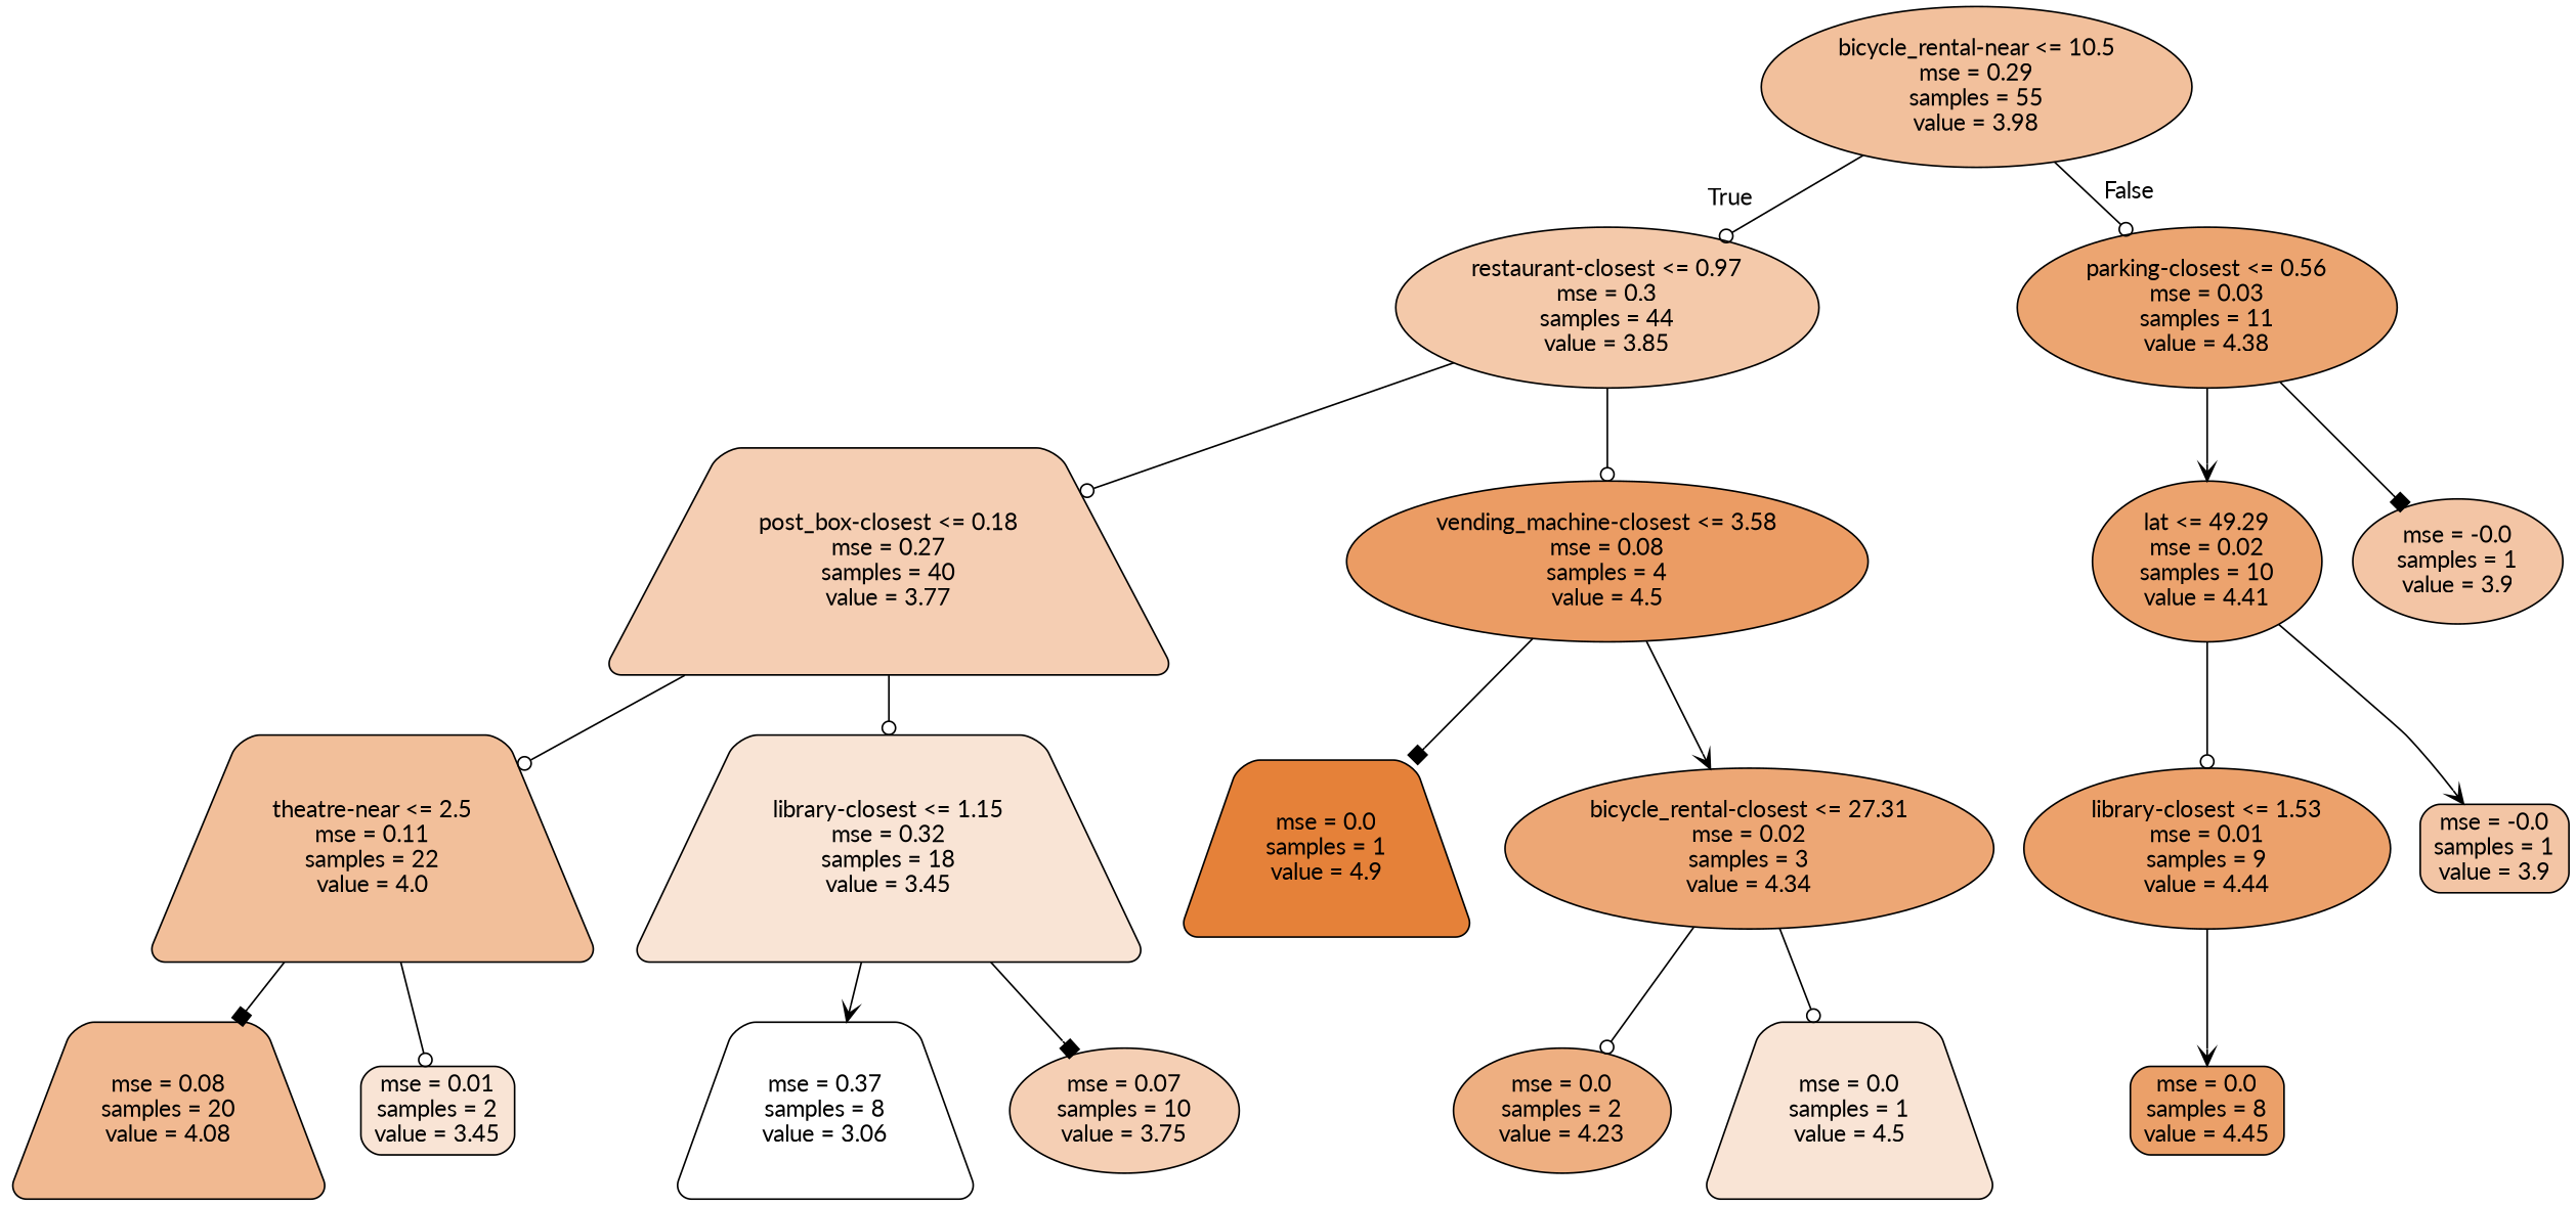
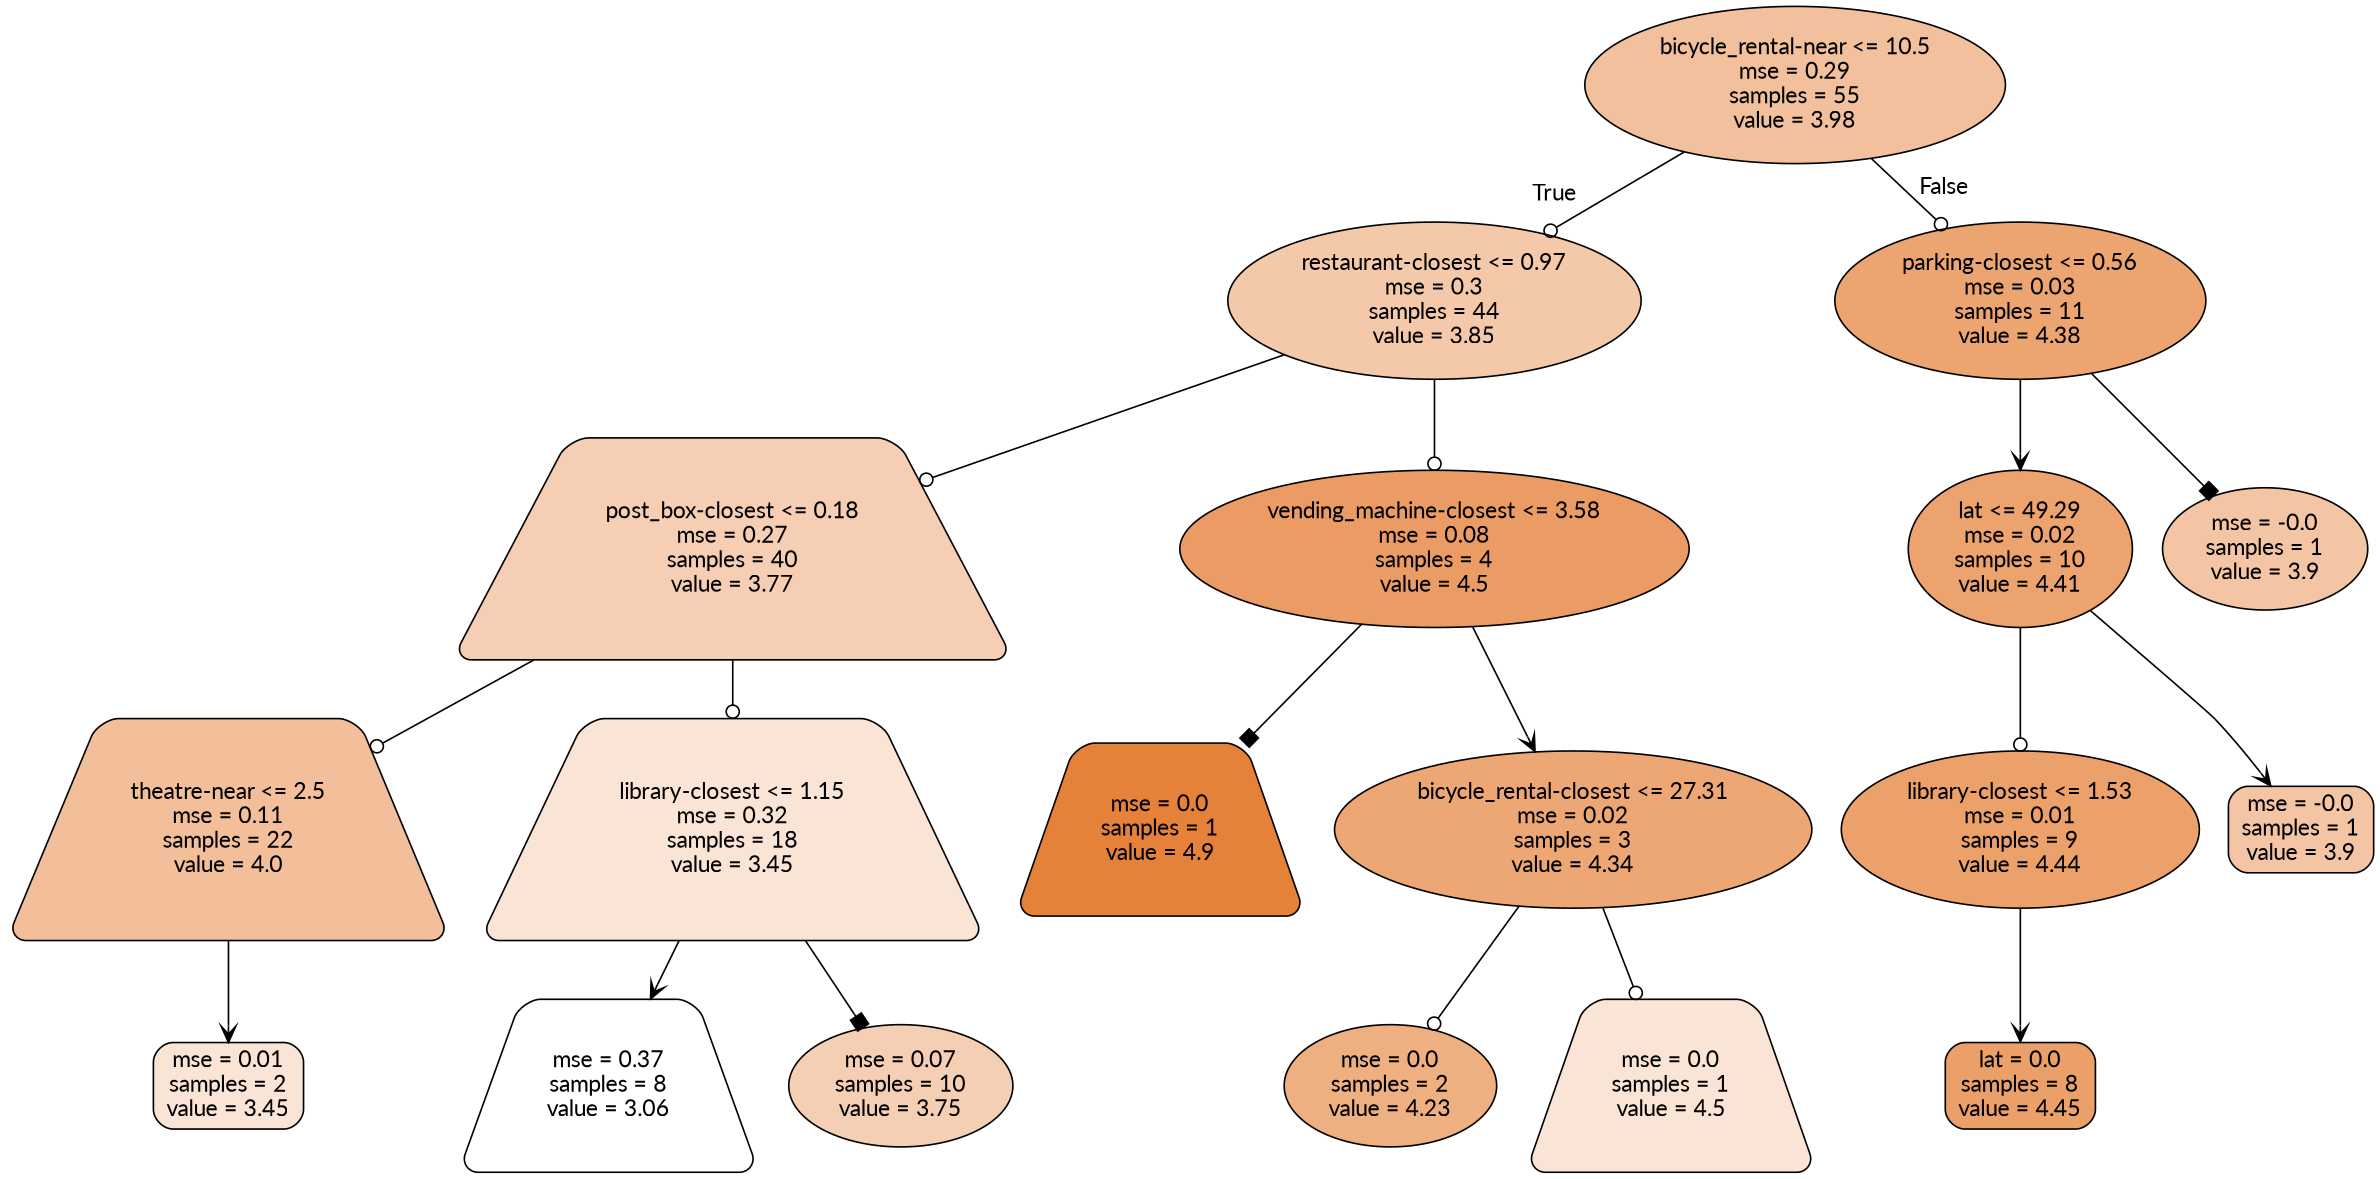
  digraph {
    fontname=Lato
    node [color=black fillcolor="#f9e4d5" fontname=Lato shape=ellipse style="filled, rounded"]
    edge [arrowhead=odot fontname=Lato]
    n1 [fillcolor="#f2c09c" label="bicycle_rental-near <= 10.5\nmse = 0.29\nsamples = 55\nvalue = 3.98"]
    n2 [fillcolor="#f4c9aa" label="restaurant-closest <= 0.97\nmse = 0.3\nsamples = 44\nvalue = 3.85"]
    n3 [fillcolor="#eca571" label="parking-closest <= 0.56\nmse = 0.03\nsamples = 11\nvalue = 4.38"]
    n4 [fillcolor="#f5ceb3" label="post_box-closest <= 0.18\nmse = 0.27\nsamples = 40\nvalue = 3.77" shape=trapezium]
    n5 [fillcolor="#eb9c64" label="vending_machine-closest <= 3.58\nmse = 0.08\nsamples = 4\nvalue = 4.5"]
    n6 [fillcolor="#eca36e" label="lat <= 49.29\nmse = 0.02\nsamples = 10\nvalue = 4.41"]
    n7 [fillcolor="#f3c5a5" label="mse = -0.0\nsamples = 1\nvalue = 3.9"]
    n8 [fillcolor="#f2bf9a" label="theatre-near <= 2.5\nmse = 0.11\nsamples = 22\nvalue = 4.0" shape=trapezium]
    n9 [label="library-closest <= 1.15\nmse = 0.32\nsamples = 18\nvalue = 3.45" shape=trapezium]
    n10 [fillcolor="#e58139" label="mse = 0.0\nsamples = 1\nvalue = 4.9" shape=trapezium]
    n11 [fillcolor="#eda775" label="bicycle_rental-closest <= 27.31\nmse = 0.02\nsamples = 3\nvalue = 4.34"]
-   n12 [fillcolor="#f1b991" label="mse = 0.08\nsamples = 20\nvalue = 4.08" shape=trapezium]
    n13 [label="mse = 0.01\nsamples = 2\nvalue = 3.45" shape=box]
    n14 [fillcolor="#ffffff" label="mse = 0.37\nsamples = 8\nvalue = 3.06" shape=trapezium]
    n15 [fillcolor="#f5cfb4" label="mse = 0.07\nsamples = 10\nvalue = 3.75"]
    n16 [fillcolor="#eeaf81" label="mse = 0.0\nsamples = 2\nvalue = 4.23"]
    n17 [label="mse = 0.0\nsamples = 1\nvalue = 4.5" shape=trapezium]
    n18 [fillcolor="#eca16b" label="library-closest <= 1.53\nmse = 0.01\nsamples = 9\nvalue = 4.44"]
    n19 [fillcolor="#f3c5a5" label="mse = -0.0\nsamples = 1\nvalue = 3.9" shape=box]
-   n20 [fillcolor="#eba069" label="mse = 0.0\nsamples = 8\nvalue = 4.45" shape=box]
+   n20 [fillcolor="#eba069" label="lat = 0.0\nsamples = 8\nvalue = 4.45" shape=box]
    n1 -> n2 [headlabel=True labelangle=45 labeldistance=2.5]
    n1 -> n3 [headlabel=False labelangle=-45 labeldistance=2.5]
    n2 -> n4
    n2 -> n5
    n3 -> n6 [arrowhead=vee]
    n3 -> n7 [arrowhead=box]
    n4 -> n8
    n4 -> n9
    n5 -> n10 [arrowhead=box]
    n5 -> n11 [arrowhead=vee]
    n6 -> n18
    n6 -> n19 [arrowhead=vee]
-   n8 -> n12 [arrowhead=box]
-   n8 -> n13
+   n8 -> n13 [arrowhead=vee]
    n9 -> n14 [arrowhead=vee]
    n9 -> n15 [arrowhead=box]
    n11 -> n16
    n11 -> n17
    n18 -> n20 [arrowhead=vee]
  }
